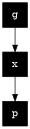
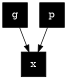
  digraph {
    node [fillcolor=black fontcolor=white shape=square style=filled]
    g
    x
    p
    g -> x
-   x -> p
+   p -> x
  }
